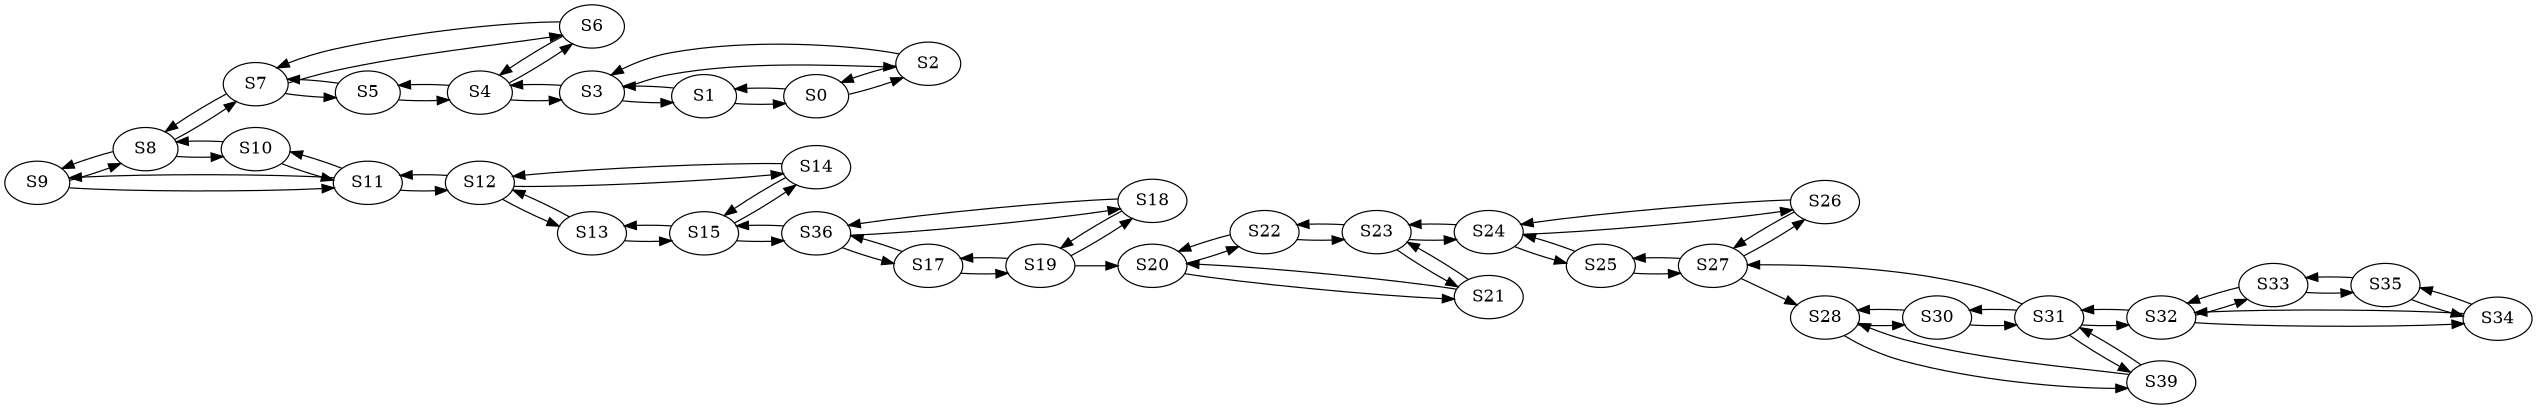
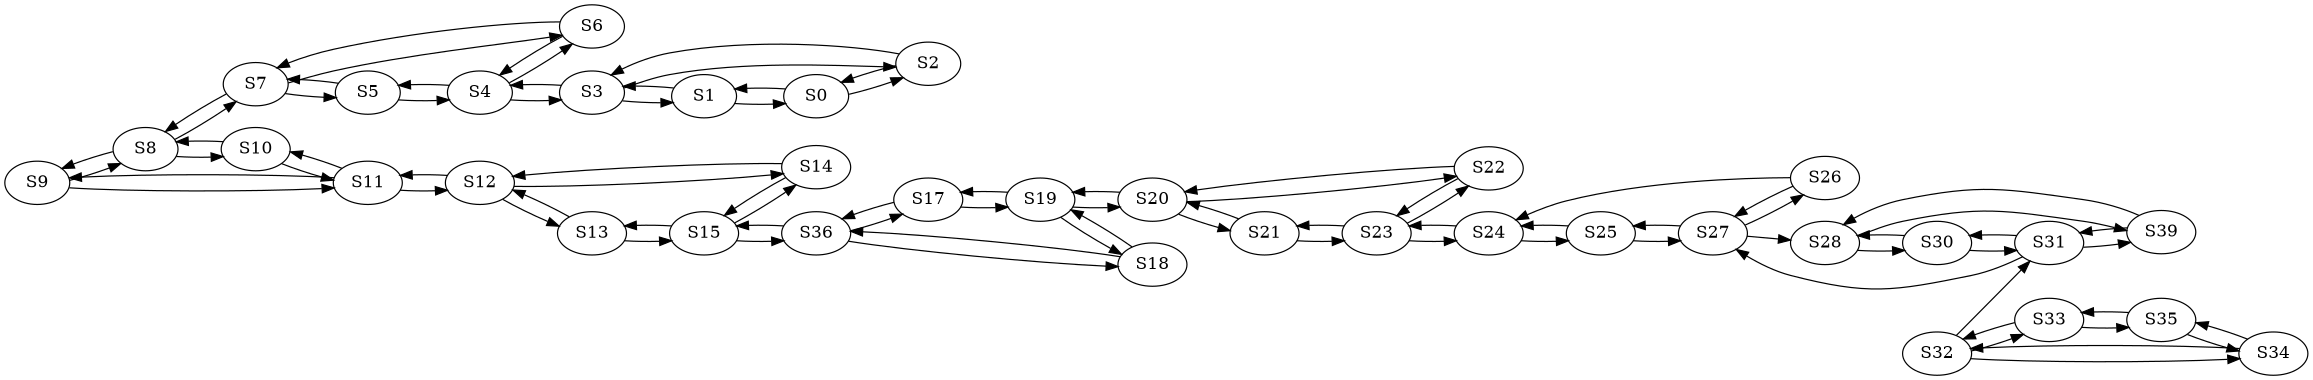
  strict digraph {
    rankdir=LR
    node [type=switch]
    edge [dst_port=2 src_port=2]
    S9 [ip="10.0.0.9" mac="00:00:0a:00:00:09"]
    S8 [ip="10.0.0.8" mac="00:00:0a:00:00:08"]
    S11 [ip="10.0.0.11" mac="00:00:0a:00:00:0b"]
    S7 [ip="10.0.0.7" mac="00:00:0a:00:00:07"]
    S10 [ip="10.0.0.10" mac="00:00:0a:00:00:0a"]
    S12 [ip="10.0.0.12" mac="00:00:0a:00:00:0c"]
    S6 [ip="10.0.0.6" mac="00:00:0a:00:00:06"]
    S5 [ip="10.0.0.5" mac="00:00:0a:00:00:05"]
    S14 [ip="10.0.0.14" mac="00:00:0a:00:00:0e"]
    S13 [ip="10.0.0.13" mac="00:00:0a:00:00:0d"]
    S4 [ip="10.0.0.4" mac="00:00:0a:00:00:04"]
    S3 [ip="10.0.0.3" mac="00:00:0a:00:00:03"]
    S2 [ip="10.0.0.2" mac="00:00:0a:00:00:02"]
    S1 [ip="10.0.0.1" mac="00:00:0a:00:00:01"]
    S0 [ip="10.0.0.0" mac="00:00:0a:00:00:00"]
    S33 [ip="10.0.0.33" mac="00:00:0a:00:00:21"]
    S32 [ip="10.0.0.32" mac="00:00:0a:00:00:20"]
    S35 [ip="10.0.0.35" mac="00:00:0a:00:00:23"]
    S31 [ip="10.0.0.31" mac="00:00:0a:00:00:1f"]
    S34 [ip="10.0.0.34" mac="00:00:0a:00:00:22"]
    S30 [ip="10.0.0.30" mac="00:00:0a:00:00:1e"]
    S27 [ip="10.0.0.27" mac="00:00:0a:00:00:1b"]
    n23 [ip="10.0.0.29" label=S39 mac="00:00:0a:00:00:1d"]
    S15 [ip="10.0.0.15" mac="00:00:0a:00:00:0f"]
    n25 [ip="10.0.0.16" label=S36 mac="00:00:0a:00:00:10"]
    S18 [ip="10.0.0.18" mac="00:00:0a:00:00:12"]
    S17 [ip="10.0.0.17" mac="00:00:0a:00:00:11"]
    S19 [ip="10.0.0.19" mac="00:00:0a:00:00:13"]
    S20 [ip="10.0.0.20" mac="00:00:0a:00:00:14"]
    S22 [ip="10.0.0.22" mac="00:00:0a:00:00:16"]
    S21 [ip="10.0.0.21" mac="00:00:0a:00:00:15"]
    S23 [ip="10.0.0.23" mac="00:00:0a:00:00:17"]
    S28 [ip="10.0.0.28" mac="00:00:0a:00:00:1c"]
    S26 [ip="10.0.0.26" mac="00:00:0a:00:00:1a"]
    S25 [ip="10.0.0.25" mac="00:00:0a:00:00:19"]
    S24 [ip="10.0.0.24" mac="00:00:0a:00:00:18"]
    S9 -> S8 [src_port=1]
    S9 -> S11 [dst_port=1]
    S8 -> S9 [dst_port=1]
    S8 -> S7 [dst_port=3 src_port=1]
    S8 -> S10 [dst_port=1 src_port=3]
    S11 -> S9 [src_port=1]
    S11 -> S10
    S11 -> S12 [dst_port=1 src_port=3]
    S7 -> S8 [dst_port=1 src_port=3]
    S7 -> S6
    S7 -> S5 [src_port=1]
    S10 -> S8 [dst_port=3 src_port=1]
    S10 -> S11
    S12 -> S11 [dst_port=3 src_port=1]
    S12 -> S14 [dst_port=1 src_port=3]
    S12 -> S13 [dst_port=1]
    S6 -> S7
    S6 -> S4 [dst_port=3 src_port=1]
    S5 -> S7 [dst_port=1]
    S5 -> S4 [src_port=1]
    S14 -> S12 [dst_port=3 src_port=1]
    S14 -> S15
    S13 -> S12 [src_port=1]
    S13 -> S15 [dst_port=1]
    S4 -> S6 [dst_port=1 src_port=3]
    S4 -> S5 [dst_port=1]
    S4 -> S3 [dst_port=3 src_port=1]
    S3 -> S4 [dst_port=1 src_port=3]
    S3 -> S2
    S3 -> S1 [src_port=1]
    S2 -> S3
    S2 -> S0 [dst_port=3 src_port=1]
    S1 -> S3 [dst_port=1]
    S1 -> S0 [src_port=1]
    S0 -> S2 [dst_port=1 src_port=3]
    S0 -> S1 [dst_port=1]
    S33 -> S32 [src_port=1]
    S33 -> S35 [dst_port=1]
    S32 -> S33 [dst_port=1]
    S32 -> S31 [dst_port=3 src_port=1]
    S32 -> S34 [dst_port=1 src_port=3]
    S35 -> S33 [src_port=1]
    S35 -> S34
-   S31 -> S32 [dst_port=1 src_port=3]
    S31 -> S30
    S31 -> S27 [dst_port=3 src_port=1]
    S31 -> n23 [src_port=1]
    S34 -> S32 [dst_port=3 src_port=1]
    S34 -> S35
    S30 -> S31
    S30 -> S28 [dst_port=3 src_port=1]
    S27 -> S28 [dst_port=1 src_port=3]
    S27 -> S26
    S27 -> S25 [src_port=1]
    n23 -> S31 [dst_port=1]
    n23 -> S28 [src_port=1]
    S15 -> S14
    S15 -> S13 [src_port=1]
    S15 -> n25 [dst_port=1 src_port=3]
    n25 -> S15 [dst_port=3 src_port=1]
    n25 -> S18 [dst_port=1 src_port=3]
    n25 -> S17 [dst_port=1]
    S18 -> n25 [dst_port=3 src_port=1]
    S18 -> S19
    S17 -> n25 [src_port=1]
    S17 -> S19 [dst_port=1]
    S19 -> S18
    S19 -> S17 [src_port=1]
    S19 -> S20 [dst_port=1 src_port=3]
+   S20 -> S19 [dst_port=3 src_port=1]
    S20 -> S22 [dst_port=1 src_port=3]
    S20 -> S21 [dst_port=1]
    S22 -> S20 [dst_port=3 src_port=1]
    S22 -> S23
    S21 -> S20 [src_port=1]
    S21 -> S23 [dst_port=1]
    S23 -> S22
    S23 -> S21 [src_port=1]
    S23 -> S24 [dst_port=1 src_port=3]
    S28 -> S30 [dst_port=1 src_port=3]
    S28 -> n23 [dst_port=1]
    S26 -> S27
    S26 -> S24 [dst_port=3 src_port=1]
    S25 -> S27 [dst_port=1]
    S25 -> S24 [src_port=1]
    S24 -> S23 [dst_port=3 src_port=1]
-   S24 -> S26 [dst_port=1 src_port=3]
    S24 -> S25 [dst_port=1]
  }
